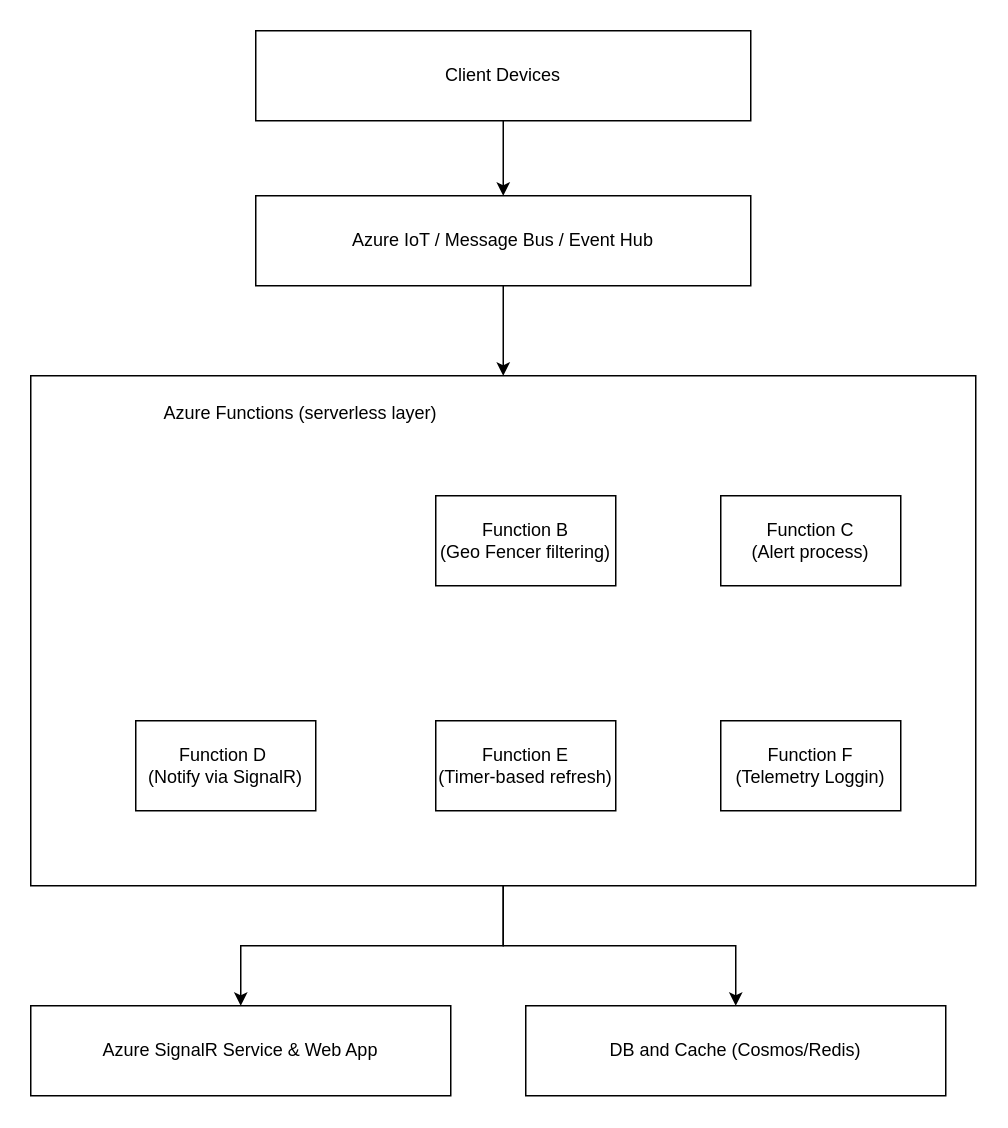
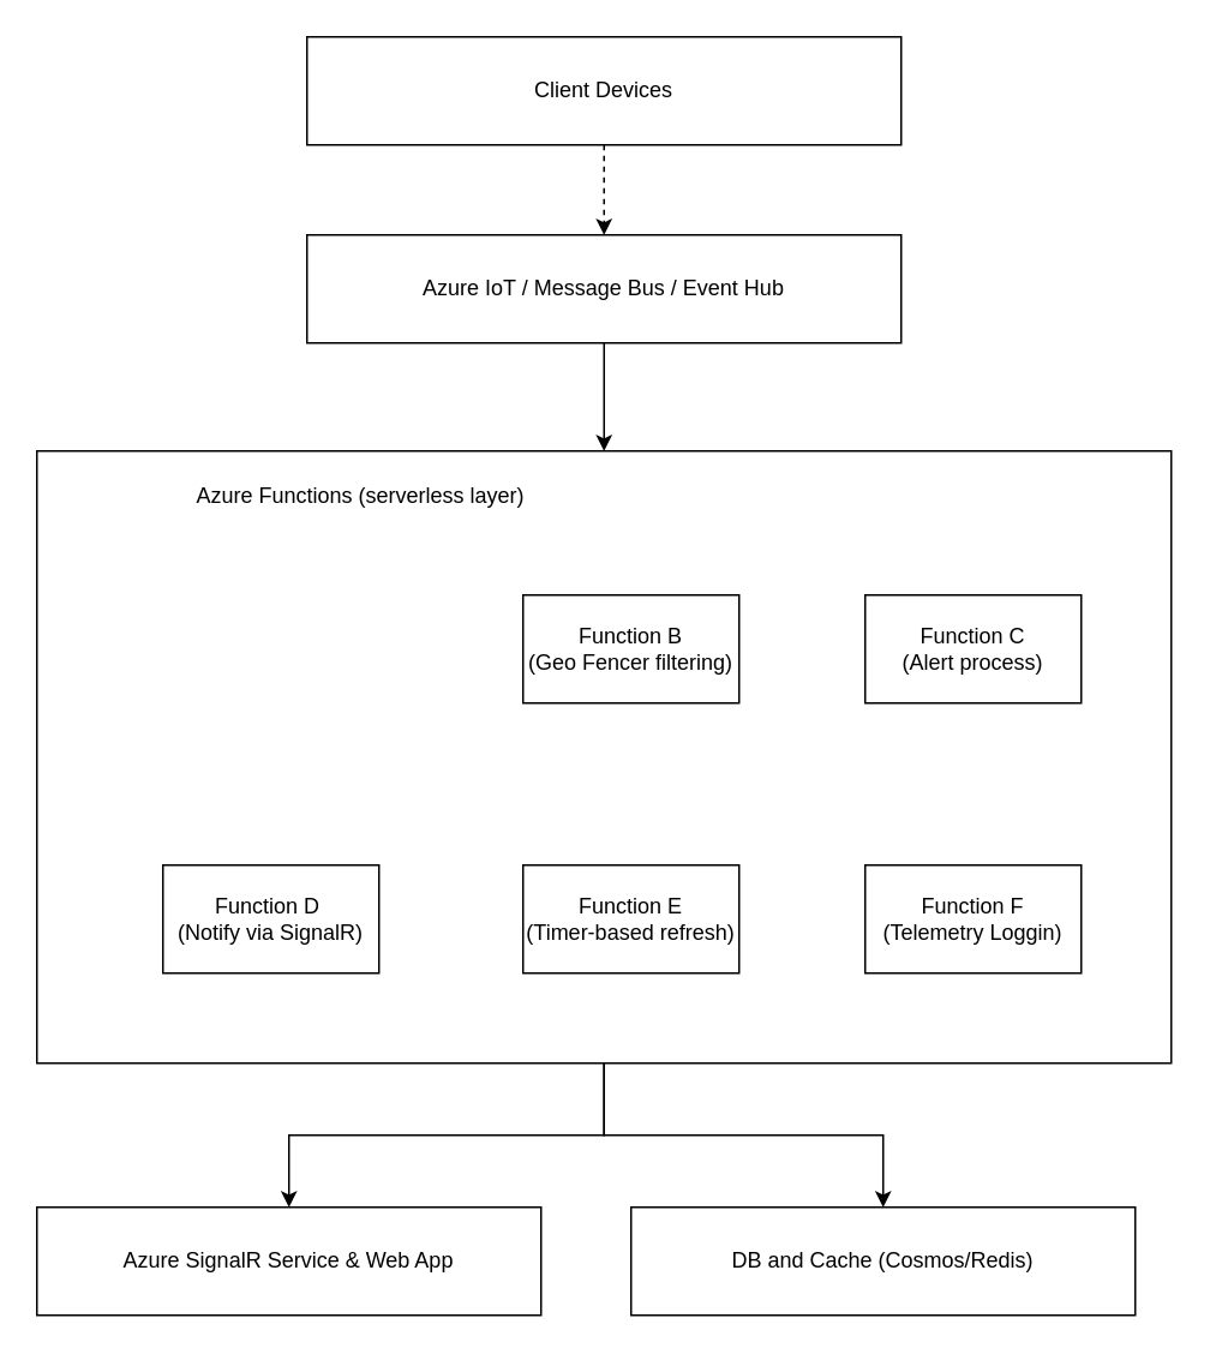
  <mxCell id="0" />
  <mxCell id="1" parent="0" />
- <mxCell id="2" style="edgeStyle=orthogonalEdgeStyle;rounded=0;orthogonalLoop=1;jettySize=auto;html=1;" edge="1" parent="1" source="3" target="5"><mxGeometry relative="1" as="geometry" /></mxCell>
+ <mxCell id="2" style="edgeStyle=orthogonalEdgeStyle;rounded=0;orthogonalLoop=1;jettySize=auto;html=1;dashed=1;" edge="1" parent="1" source="3" target="5"><mxGeometry relative="1" as="geometry" /></mxCell>
  <mxCell id="3" value="Client Devices" style="rounded=0;whiteSpace=wrap;html=1;" vertex="1" parent="1"><mxGeometry x="170" y="20" width="330" height="60" as="geometry" /></mxCell>
  <mxCell id="4" style="edgeStyle=orthogonalEdgeStyle;rounded=0;orthogonalLoop=1;jettySize=auto;html=1;entryX=0.5;entryY=0;entryDx=0;entryDy=0;" edge="1" parent="1" source="5" target="8"><mxGeometry relative="1" as="geometry" /></mxCell>
  <mxCell id="5" value="Azure IoT / Message Bus / Event Hub" style="rounded=0;whiteSpace=wrap;html=1;" vertex="1" parent="1"><mxGeometry x="170" y="130" width="330" height="60" as="geometry" /></mxCell>
  <mxCell id="6" style="edgeStyle=orthogonalEdgeStyle;rounded=0;orthogonalLoop=1;jettySize=auto;html=1;" edge="1" parent="1" source="8" target="15"><mxGeometry relative="1" as="geometry" /></mxCell>
  <mxCell id="7" style="edgeStyle=orthogonalEdgeStyle;rounded=0;orthogonalLoop=1;jettySize=auto;html=1;" edge="1" parent="1" source="8" target="16"><mxGeometry relative="1" as="geometry" /></mxCell>
  <mxCell id="8" value="" style="rounded=0;whiteSpace=wrap;html=1;" vertex="1" parent="1"><mxGeometry x="20" y="250" width="630" height="340" as="geometry" /></mxCell>
  <mxCell id="9" value="Azure Functions (serverless layer)" style="text;html=1;align=center;verticalAlign=middle;whiteSpace=wrap;rounded=0;" vertex="1" parent="1"><mxGeometry x="90" y="260" width="220" height="30" as="geometry" /></mxCell>
  <mxCell id="10" value="Function B&lt;div&gt;(Geo Fencer filtering)&lt;/div&gt;" style="rounded=0;whiteSpace=wrap;html=1;" vertex="1" parent="1"><mxGeometry x="290" y="330" width="120" height="60" as="geometry" /></mxCell>
  <mxCell id="11" value="Function C&lt;br&gt;(Alert process)" style="rounded=0;whiteSpace=wrap;html=1;" vertex="1" parent="1"><mxGeometry x="480" y="330" width="120" height="60" as="geometry" /></mxCell>
  <mxCell id="12" value="Function D&amp;nbsp;&lt;div&gt;(Notify via SignalR)&lt;/div&gt;" style="rounded=0;whiteSpace=wrap;html=1;" vertex="1" parent="1"><mxGeometry x="90" y="480" width="120" height="60" as="geometry" /></mxCell>
  <mxCell id="13" value="Function E&lt;div&gt;(Timer-based refresh)&lt;/div&gt;" style="rounded=0;whiteSpace=wrap;html=1;" vertex="1" parent="1"><mxGeometry x="290" y="480" width="120" height="60" as="geometry" /></mxCell>
  <mxCell id="14" value="Function F&lt;div&gt;(Telemetry Loggin)&lt;/div&gt;" style="rounded=0;whiteSpace=wrap;html=1;" vertex="1" parent="1"><mxGeometry x="480" y="480" width="120" height="60" as="geometry" /></mxCell>
  <mxCell id="15" value="Azure SignalR Service &amp;amp; Web App" style="rounded=0;whiteSpace=wrap;html=1;" vertex="1" parent="1"><mxGeometry x="20" y="670" width="280" height="60" as="geometry" /></mxCell>
  <mxCell id="16" value="DB and Cache (Cosmos/Redis)" style="rounded=0;whiteSpace=wrap;html=1;" vertex="1" parent="1"><mxGeometry x="350" y="670" width="280" height="60" as="geometry" /></mxCell>
